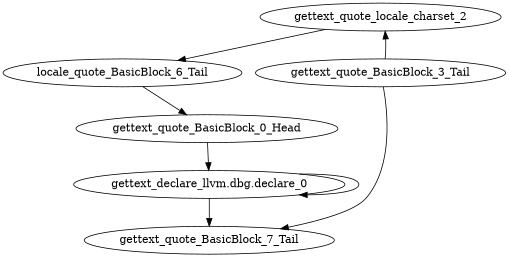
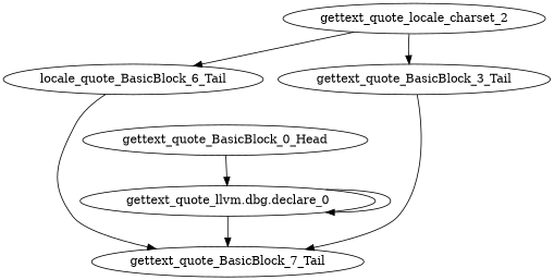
  digraph {
-   "gettext_quote_llvm.dbg.declare_0" [label="gettext_declare_llvm.dbg.declare_0"]
+   "gettext_quote_llvm.dbg.declare_0"
    gettext_quote_BasicBlock_7_Tail
    n3 [label=locale_quote_BasicBlock_6_Tail]
    gettext_quote_locale_charset_2
    gettext_quote_BasicBlock_3_Tail
    gettext_quote_BasicBlock_0_Head
    "gettext_quote_llvm.dbg.declare_0" -> "gettext_quote_llvm.dbg.declare_0"
    "gettext_quote_llvm.dbg.declare_0" -> gettext_quote_BasicBlock_7_Tail
-   n3 -> gettext_quote_BasicBlock_0_Head
+   n3 -> gettext_quote_BasicBlock_7_Tail
    gettext_quote_locale_charset_2 -> n3
-   gettext_quote_BasicBlock_3_Tail -> gettext_quote_locale_charset_2
+   gettext_quote_locale_charset_2 -> gettext_quote_BasicBlock_3_Tail
    gettext_quote_BasicBlock_3_Tail -> gettext_quote_BasicBlock_7_Tail
    gettext_quote_BasicBlock_0_Head -> "gettext_quote_llvm.dbg.declare_0"
  }
